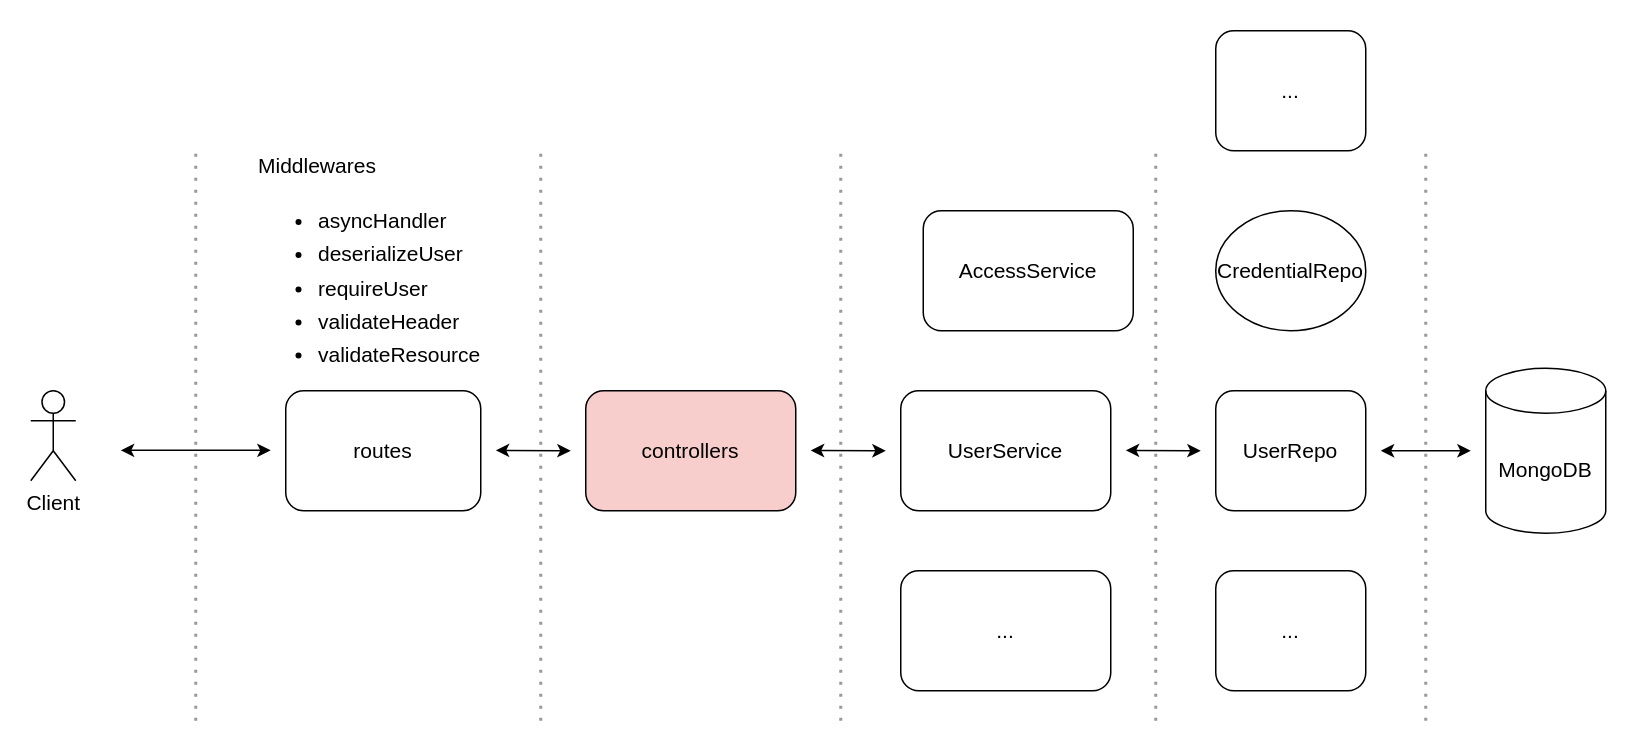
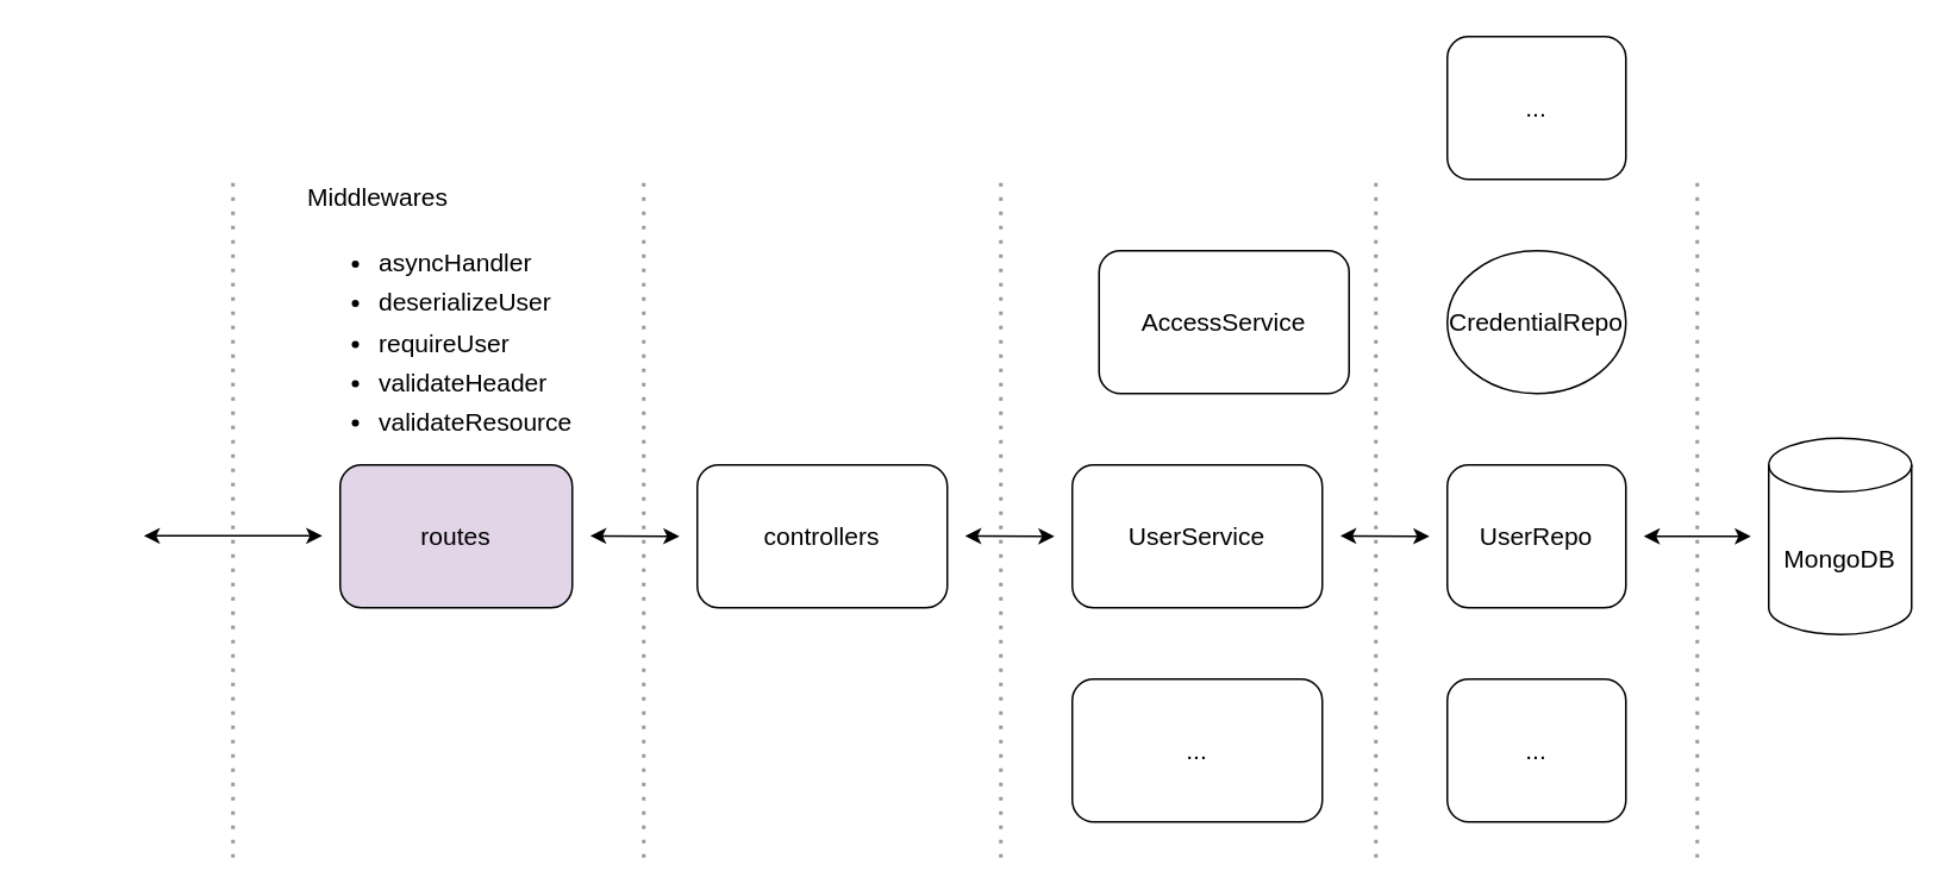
  <mxCell id="0" />
  <mxCell id="1" parent="0" />
- <mxCell id="2" value="routes" style="rounded=1;whiteSpace=wrap;html=1;fontSize=14;" vertex="1" parent="1"><mxGeometry x="190" y="260" width="130" height="80" as="geometry" /></mxCell>
- <mxCell id="3" value="Client" style="shape=umlActor;verticalLabelPosition=bottom;verticalAlign=top;html=1;outlineConnect=0;fontSize=14;" vertex="1" parent="1"><mxGeometry x="20" y="260" width="30" height="60" as="geometry" /></mxCell>
+ <mxCell id="2" value="routes" style="rounded=1;whiteSpace=wrap;html=1;fontSize=14;fillColor=#e1d5e7;" vertex="1" parent="1"><mxGeometry x="190" y="260" width="130" height="80" as="geometry" /></mxCell>
  <mxCell id="4" value="&lt;div style=&quot;line-height: 160%; font-size: 14px;&quot;&gt;&lt;span style=&quot;background-color: initial; font-size: 14px;&quot;&gt;Middlewares&lt;/span&gt;&lt;/div&gt;&lt;ul style=&quot;line-height: 160%; font-size: 14px;&quot;&gt;&lt;li style=&quot;font-size: 14px;&quot;&gt;asyncHandler&lt;/li&gt;&lt;li style=&quot;font-size: 14px;&quot;&gt;deserializeUser&lt;br style=&quot;font-size: 14px;&quot;&gt;&lt;/li&gt;&lt;li style=&quot;font-size: 14px;&quot;&gt;requireUser&lt;br style=&quot;font-size: 14px;&quot;&gt;&lt;/li&gt;&lt;li style=&quot;border-color: var(--border-color); font-size: 14px;&quot;&gt;validateHeader&lt;/li&gt;&lt;li style=&quot;border-color: var(--border-color); font-size: 14px;&quot;&gt;validateResource&lt;/li&gt;&lt;/ul&gt;" style="text;html=1;strokeColor=none;fillColor=none;align=left;verticalAlign=middle;whiteSpace=wrap;rounded=0;fontSize=14;" vertex="1" parent="1"><mxGeometry x="170" y="165" width="140" height="30" as="geometry" /></mxCell>
- <mxCell id="5" value="controllers" style="rounded=1;whiteSpace=wrap;html=1;fontSize=14;fillColor=#f8cecc;" vertex="1" parent="1"><mxGeometry x="390" y="260" width="140" height="80" as="geometry" /></mxCell>
+ <mxCell id="5" value="controllers" style="rounded=1;whiteSpace=wrap;html=1;fontSize=14;" vertex="1" parent="1"><mxGeometry x="390" y="260" width="140" height="80" as="geometry" /></mxCell>
  <mxCell id="6" value="AccessService" style="rounded=1;whiteSpace=wrap;html=1;fontSize=14;" vertex="1" parent="1"><mxGeometry x="615" y="140" width="140" height="80" as="geometry" /></mxCell>
  <mxCell id="7" value="UserService" style="rounded=1;whiteSpace=wrap;html=1;fontSize=14;" vertex="1" parent="1"><mxGeometry x="600" y="260" width="140" height="80" as="geometry" /></mxCell>
  <mxCell id="8" value="..." style="rounded=1;whiteSpace=wrap;html=1;fontSize=14;" vertex="1" parent="1"><mxGeometry x="600" y="380" width="140" height="80" as="geometry" /></mxCell>
  <mxCell id="9" value="CredentialRepo" style="ellipse;whiteSpace=wrap;html=1;fontSize=14;" vertex="1" parent="1"><mxGeometry x="810" y="140" width="100" height="80" as="geometry" /></mxCell>
  <mxCell id="10" value="UserRepo" style="rounded=1;whiteSpace=wrap;html=1;fontSize=14;" vertex="1" parent="1"><mxGeometry x="810" y="260" width="100" height="80" as="geometry" /></mxCell>
  <mxCell id="11" value="..." style="rounded=1;whiteSpace=wrap;html=1;fontSize=14;" vertex="1" parent="1"><mxGeometry x="810" width="100" height="80" as="geometry" y="20" /></mxCell>
  <mxCell id="12" value="..." style="rounded=1;whiteSpace=wrap;html=1;fontSize=14;" vertex="1" parent="1"><mxGeometry x="810" y="380" width="100" height="80" as="geometry" /></mxCell>
  <mxCell id="13" value="MongoDB" style="shape=cylinder3;whiteSpace=wrap;html=1;boundedLbl=1;backgroundOutline=1;size=15;fontSize=14;" vertex="1" parent="1"><mxGeometry x="990" y="245" width="80" height="110" as="geometry" /></mxCell>
  <mxCell id="14" value="" style="endArrow=classic;startArrow=classic;html=1;rounded=0;fontSize=14;" edge="1" parent="1"><mxGeometry width="50" height="50" relative="1" as="geometry"><mxPoint x="80" y="299.74" as="sourcePoint" /><mxPoint x="180" y="299.74" as="targetPoint" /></mxGeometry></mxCell>
  <mxCell id="15" value="" style="endArrow=classic;startArrow=classic;html=1;rounded=0;fontSize=14;" edge="1" parent="1"><mxGeometry width="50" height="50" relative="1" as="geometry"><mxPoint x="330" y="299.74" as="sourcePoint" /><mxPoint x="380" y="300" as="targetPoint" /></mxGeometry></mxCell>
  <mxCell id="16" value="" style="endArrow=classic;startArrow=classic;html=1;rounded=0;fontSize=14;" edge="1" parent="1"><mxGeometry width="50" height="50" relative="1" as="geometry"><mxPoint x="540" y="299.79" as="sourcePoint" /><mxPoint x="590" y="300.05" as="targetPoint" /></mxGeometry></mxCell>
  <mxCell id="17" value="" style="endArrow=classic;startArrow=classic;html=1;rounded=0;fontSize=14;" edge="1" parent="1"><mxGeometry width="50" height="50" relative="1" as="geometry"><mxPoint x="750" y="299.74" as="sourcePoint" /><mxPoint x="800" y="300" as="targetPoint" /></mxGeometry></mxCell>
  <mxCell id="18" value="" style="endArrow=classic;startArrow=classic;html=1;rounded=0;fontSize=14;" edge="1" parent="1"><mxGeometry width="50" height="50" relative="1" as="geometry"><mxPoint x="980" y="300" as="sourcePoint" /><mxPoint x="920" y="300" as="targetPoint" /></mxGeometry></mxCell>
  <mxCell id="19" value="" style="endArrow=none;dashed=1;html=1;dashPattern=1 3;strokeWidth=2;rounded=0;fontColor=#CCCCCC;strokeColor=#999999;fontSize=14;" edge="1" parent="1"><mxGeometry width="50" height="50" relative="1" as="geometry"><mxPoint x="130" y="480" as="sourcePoint" /><mxPoint x="130" y="100" as="targetPoint" /></mxGeometry></mxCell>
  <mxCell id="20" value="" style="endArrow=none;dashed=1;html=1;dashPattern=1 3;strokeWidth=2;rounded=0;fontColor=#CCCCCC;strokeColor=#999999;fontSize=14;" edge="1" parent="1"><mxGeometry width="50" height="50" relative="1" as="geometry"><mxPoint x="560" y="480" as="sourcePoint" /><mxPoint x="560" y="100" as="targetPoint" /></mxGeometry></mxCell>
  <mxCell id="21" value="" style="endArrow=none;dashed=1;html=1;dashPattern=1 3;strokeWidth=2;rounded=0;fontColor=#CCCCCC;strokeColor=#999999;fontSize=14;" edge="1" parent="1"><mxGeometry width="50" height="50" relative="1" as="geometry"><mxPoint x="360" y="480" as="sourcePoint" /><mxPoint x="360" y="100" as="targetPoint" /></mxGeometry></mxCell>
  <mxCell id="22" value="" style="endArrow=none;dashed=1;html=1;dashPattern=1 3;strokeWidth=2;rounded=0;fontColor=#CCCCCC;strokeColor=#999999;fontSize=14;" edge="1" parent="1"><mxGeometry width="50" height="50" relative="1" as="geometry"><mxPoint x="770" y="480" as="sourcePoint" /><mxPoint x="770" y="100" as="targetPoint" /></mxGeometry></mxCell>
  <mxCell id="23" value="" style="endArrow=none;dashed=1;html=1;dashPattern=1 3;strokeWidth=2;rounded=0;fontColor=#CCCCCC;strokeColor=#999999;fontSize=14;" edge="1" parent="1"><mxGeometry width="50" height="50" relative="1" as="geometry"><mxPoint x="950" y="480" as="sourcePoint" /><mxPoint x="950" y="100" as="targetPoint" /></mxGeometry></mxCell>
